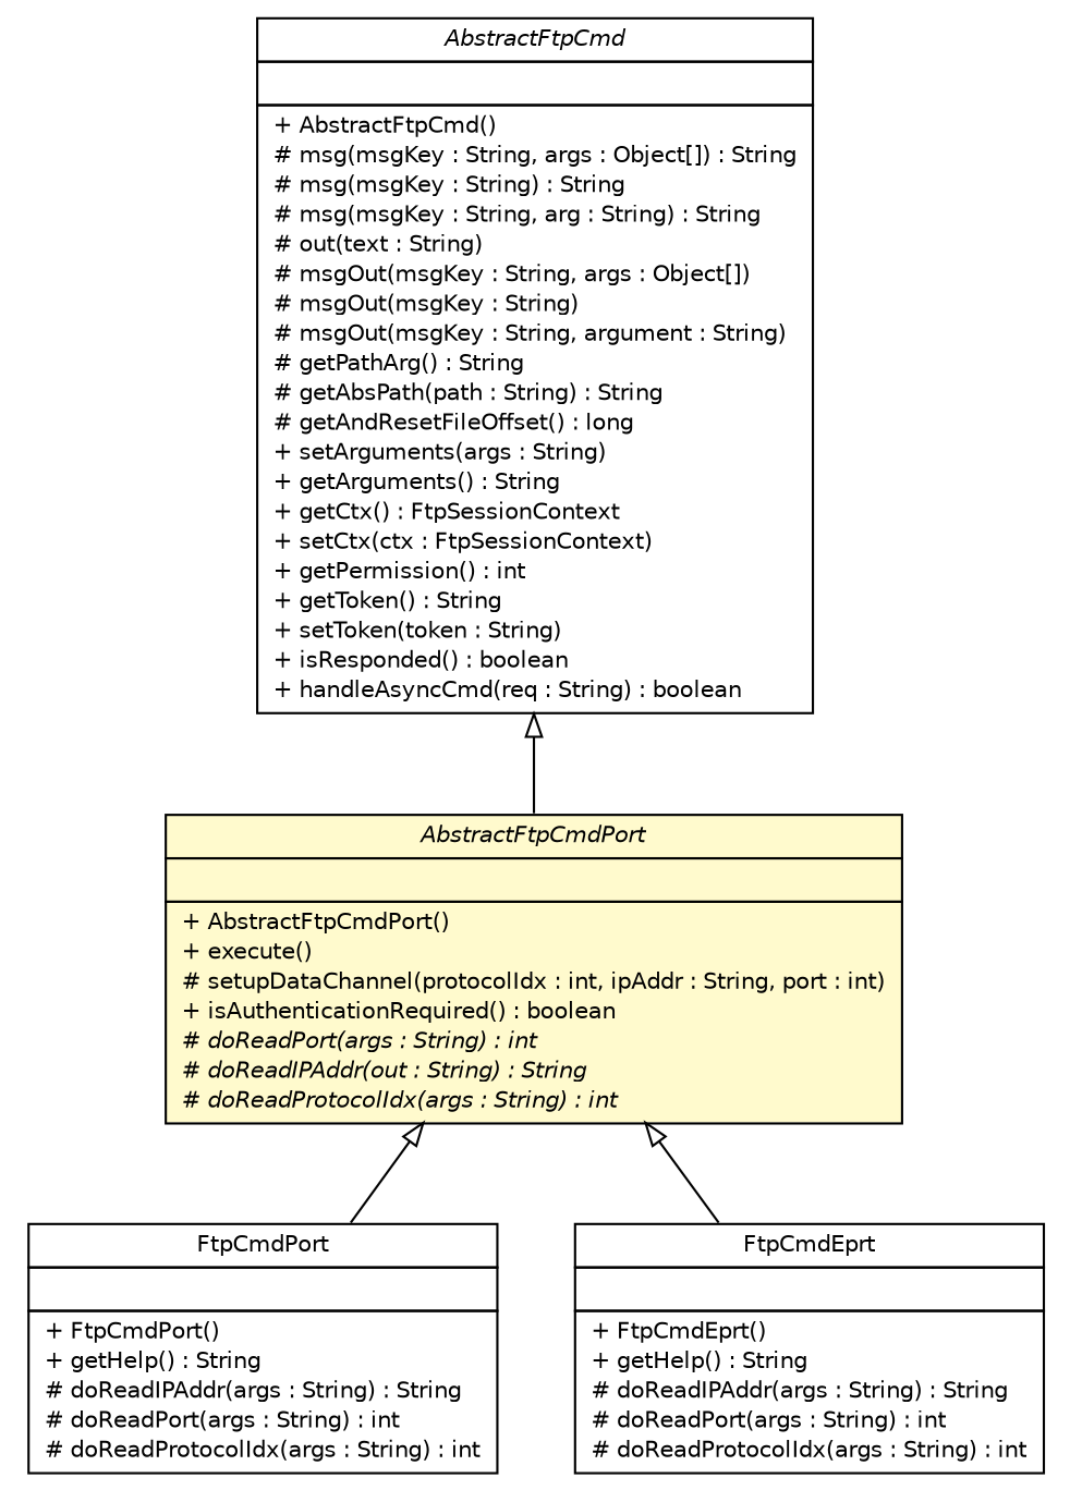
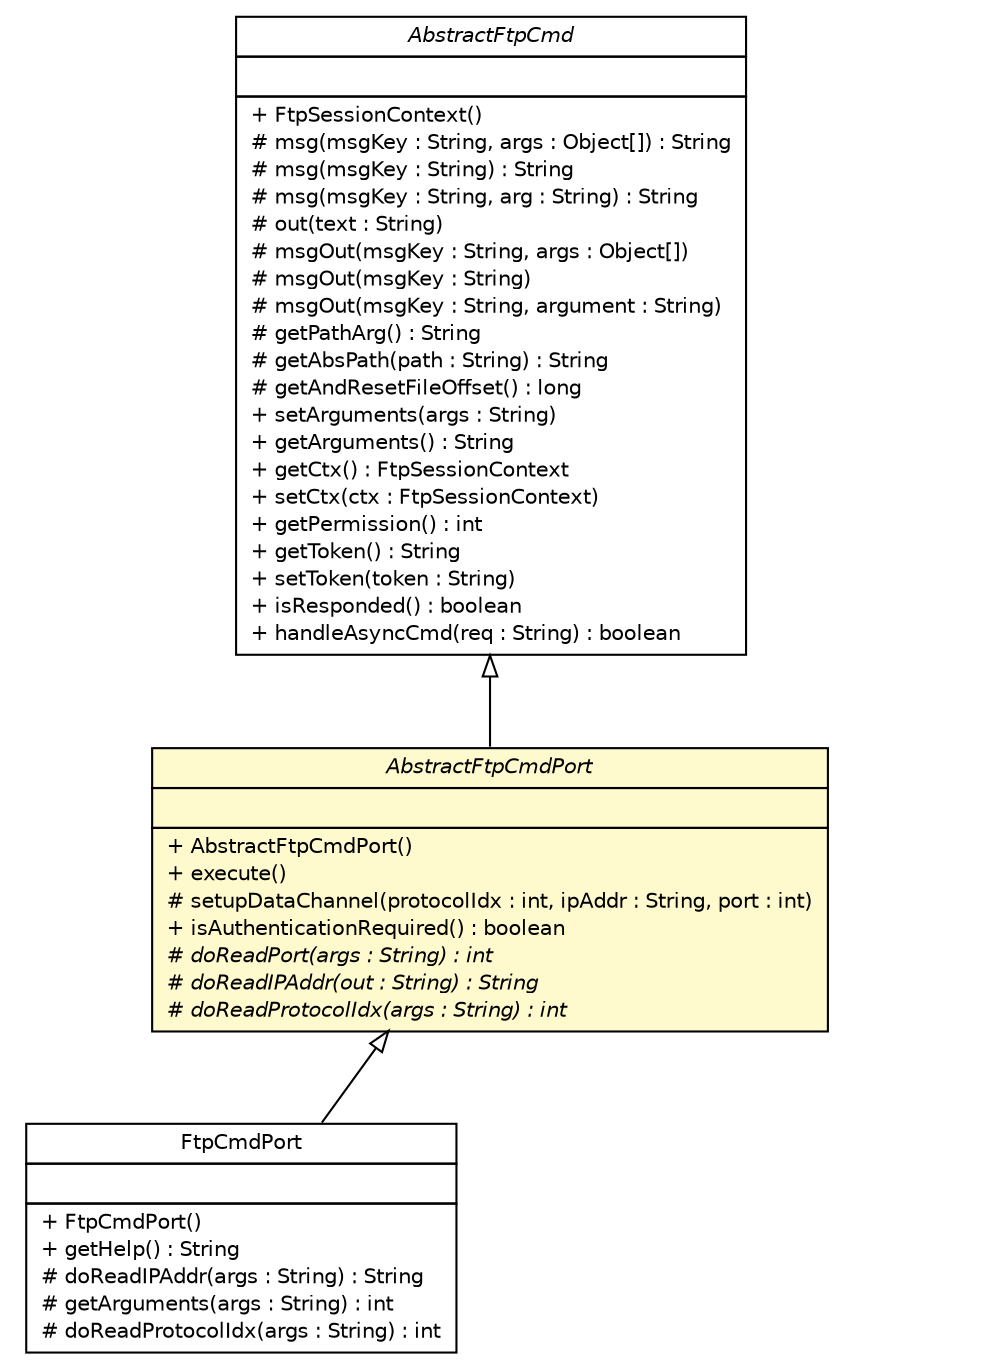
  digraph {
    nodesep=0.25
    ranksep=0.5
    node [fontcolor=black fontname=Helvetica fontsize=10.0 shape=plaintext]
    edge [arrowtail=empty dir=back fontname=Helvetica fontsize=10 headport=p labelfontname=Helvetica labelfontsize=10 tailport=p]
-   n1 [label=<<table title="com.apporiented.hermesftp.cmd.AbstractFtpCmd" border="0" cellborder="1" cellspacing="0" cellpadding="2" port="p" href="./AbstractFtpCmd.html"> 		<tr><td><table border="0" cellspacing="0" cellpadding="1"> <tr><td align="center" balign="center"><font face="Helvetica-Oblique"> AbstractFtpCmd </font></td></tr> 		</table></td></tr> 		<tr><td><table border="0" cellspacing="0" cellpadding="1"> <tr><td align="left" balign="left">  </td></tr> 		</table></td></tr> 		<tr><td><table border="0" cellspacing="0" cellpadding="1"> <tr><td align="left" balign="left"> + AbstractFtpCmd() </td></tr> <tr><td align="left" balign="left"> # msg(msgKey : String, args : Object[]) : String </td></tr> <tr><td align="left" balign="left"> # msg(msgKey : String) : String </td></tr> <tr><td align="left" balign="left"> # msg(msgKey : String, arg : String) : String </td></tr> <tr><td align="left" balign="left"> # out(text : String) </td></tr> <tr><td align="left" balign="left"> # msgOut(msgKey : String, args : Object[]) </td></tr> <tr><td align="left" balign="left"> # msgOut(msgKey : String) </td></tr> <tr><td align="left" balign="left"> # msgOut(msgKey : String, argument : String) </td></tr> <tr><td align="left" balign="left"> # getPathArg() : String </td></tr> <tr><td align="left" balign="left"> # getAbsPath(path : String) : String </td></tr> <tr><td align="left" balign="left"> # getAndResetFileOffset() : long </td></tr> <tr><td align="left" balign="left"> + setArguments(args : String) </td></tr> <tr><td align="left" balign="left"> + getArguments() : String </td></tr> <tr><td align="left" balign="left"> + getCtx() : FtpSessionContext </td></tr> <tr><td align="left" balign="left"> + setCtx(ctx : FtpSessionContext) </td></tr> <tr><td align="left" balign="left"> + getPermission() : int </td></tr> <tr><td align="left" balign="left"> + getToken() : String </td></tr> <tr><td align="left" balign="left"> + setToken(token : String) </td></tr> <tr><td align="left" balign="left"> + isResponded() : boolean </td></tr> <tr><td align="left" balign="left"> + handleAsyncCmd(req : String) : boolean </td></tr> 		</table></td></tr> 		</table>>]
+   n1 [label=<<table title="com.apporiented.hermesftp.cmd.AbstractFtpCmd" border="0" cellborder="1" cellspacing="0" cellpadding="2" port="p" href="./AbstractFtpCmd.html"> 		<tr><td><table border="0" cellspacing="0" cellpadding="1"> <tr><td align="center" balign="center"><font face="Helvetica-Oblique"> AbstractFtpCmd </font></td></tr> 		</table></td></tr> 		<tr><td><table border="0" cellspacing="0" cellpadding="1"> <tr><td align="left" balign="left">  </td></tr> 		</table></td></tr> 		<tr><td><table border="0" cellspacing="0" cellpadding="1"> <tr><td align="left" balign="left"> + FtpSessionContext() </td></tr> <tr><td align="left" balign="left"> # msg(msgKey : String, args : Object[]) : String </td></tr> <tr><td align="left" balign="left"> # msg(msgKey : String) : String </td></tr> <tr><td align="left" balign="left"> # msg(msgKey : String, arg : String) : String </td></tr> <tr><td align="left" balign="left"> # out(text : String) </td></tr> <tr><td align="left" balign="left"> # msgOut(msgKey : String, args : Object[]) </td></tr> <tr><td align="left" balign="left"> # msgOut(msgKey : String) </td></tr> <tr><td align="left" balign="left"> # msgOut(msgKey : String, argument : String) </td></tr> <tr><td align="left" balign="left"> # getPathArg() : String </td></tr> <tr><td align="left" balign="left"> # getAbsPath(path : String) : String </td></tr> <tr><td align="left" balign="left"> # getAndResetFileOffset() : long </td></tr> <tr><td align="left" balign="left"> + setArguments(args : String) </td></tr> <tr><td align="left" balign="left"> + getArguments() : String </td></tr> <tr><td align="left" balign="left"> + getCtx() : FtpSessionContext </td></tr> <tr><td align="left" balign="left"> + setCtx(ctx : FtpSessionContext) </td></tr> <tr><td align="left" balign="left"> + getPermission() : int </td></tr> <tr><td align="left" balign="left"> + getToken() : String </td></tr> <tr><td align="left" balign="left"> + setToken(token : String) </td></tr> <tr><td align="left" balign="left"> + isResponded() : boolean </td></tr> <tr><td align="left" balign="left"> + handleAsyncCmd(req : String) : boolean </td></tr> 		</table></td></tr> 		</table>>]
    n2 [label=<<table title="com.apporiented.hermesftp.cmd.AbstractFtpCmdPort" border="0" cellborder="1" cellspacing="0" cellpadding="2" port="p" bgcolor="lemonChiffon" href="./AbstractFtpCmdPort.html"> 		<tr><td><table border="0" cellspacing="0" cellpadding="1"> <tr><td align="center" balign="center"><font face="Helvetica-Oblique"> AbstractFtpCmdPort </font></td></tr> 		</table></td></tr> 		<tr><td><table border="0" cellspacing="0" cellpadding="1"> <tr><td align="left" balign="left">  </td></tr> 		</table></td></tr> 		<tr><td><table border="0" cellspacing="0" cellpadding="1"> <tr><td align="left" balign="left"> + AbstractFtpCmdPort() </td></tr> <tr><td align="left" balign="left"> + execute() </td></tr> <tr><td align="left" balign="left"> # setupDataChannel(protocolIdx : int, ipAddr : String, port : int) </td></tr> <tr><td align="left" balign="left"> + isAuthenticationRequired() : boolean </td></tr> <tr><td align="left" balign="left"><font face="Helvetica-Oblique" point-size="10.0"> # doReadPort(args : String) : int </font></td></tr> <tr><td align="left" balign="left"><font face="Helvetica-Oblique" point-size="10.0"> # doReadIPAddr(out : String) : String </font></td></tr> <tr><td align="left" balign="left"><font face="Helvetica-Oblique" point-size="10.0"> # doReadProtocolIdx(args : String) : int </font></td></tr> 		</table></td></tr> 		</table>>]
-   n3 [label=<<table title="com.apporiented.hermesftp.cmd.impl.FtpCmdPort" border="0" cellborder="1" cellspacing="0" cellpadding="2" port="p" href="./impl/FtpCmdPort.html"> 		<tr><td><table border="0" cellspacing="0" cellpadding="1"> <tr><td align="center" balign="center"> FtpCmdPort </td></tr> 		</table></td></tr> 		<tr><td><table border="0" cellspacing="0" cellpadding="1"> <tr><td align="left" balign="left">  </td></tr> 		</table></td></tr> 		<tr><td><table border="0" cellspacing="0" cellpadding="1"> <tr><td align="left" balign="left"> + FtpCmdPort() </td></tr> <tr><td align="left" balign="left"> + getHelp() : String </td></tr> <tr><td align="left" balign="left"> # doReadIPAddr(args : String) : String </td></tr> <tr><td align="left" balign="left"> # doReadPort(args : String) : int </td></tr> <tr><td align="left" balign="left"> # doReadProtocolIdx(args : String) : int </td></tr> 		</table></td></tr> 		</table>>]
-   n4 [label=<<table title="com.apporiented.hermesftp.cmd.impl.FtpCmdEprt" border="0" cellborder="1" cellspacing="0" cellpadding="2" port="p" href="./impl/FtpCmdEprt.html"> 		<tr><td><table border="0" cellspacing="0" cellpadding="1"> <tr><td align="center" balign="center"> FtpCmdEprt </td></tr> 		</table></td></tr> 		<tr><td><table border="0" cellspacing="0" cellpadding="1"> <tr><td align="left" balign="left">  </td></tr> 		</table></td></tr> 		<tr><td><table border="0" cellspacing="0" cellpadding="1"> <tr><td align="left" balign="left"> + FtpCmdEprt() </td></tr> <tr><td align="left" balign="left"> + getHelp() : String </td></tr> <tr><td align="left" balign="left"> # doReadIPAddr(args : String) : String </td></tr> <tr><td align="left" balign="left"> # doReadPort(args : String) : int </td></tr> <tr><td align="left" balign="left"> # doReadProtocolIdx(args : String) : int </td></tr> 		</table></td></tr> 		</table>>]
+   n3 [label=<<table title="com.apporiented.hermesftp.cmd.impl.FtpCmdPort" border="0" cellborder="1" cellspacing="0" cellpadding="2" port="p" href="./impl/FtpCmdPort.html"> 		<tr><td><table border="0" cellspacing="0" cellpadding="1"> <tr><td align="center" balign="center"> FtpCmdPort </td></tr> 		</table></td></tr> 		<tr><td><table border="0" cellspacing="0" cellpadding="1"> <tr><td align="left" balign="left">  </td></tr> 		</table></td></tr> 		<tr><td><table border="0" cellspacing="0" cellpadding="1"> <tr><td align="left" balign="left"> + FtpCmdPort() </td></tr> <tr><td align="left" balign="left"> + getHelp() : String </td></tr> <tr><td align="left" balign="left"> # doReadIPAddr(args : String) : String </td></tr> <tr><td align="left" balign="left"> # getArguments(args : String) : int </td></tr> <tr><td align="left" balign="left"> # doReadProtocolIdx(args : String) : int </td></tr> 		</table></td></tr> 		</table>>]
    n1 -> n2
    n2 -> n3
-   n2 -> n4
  }
